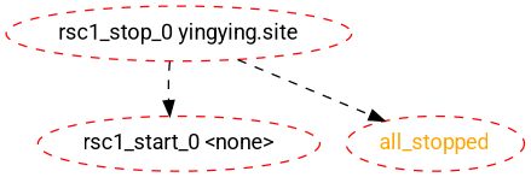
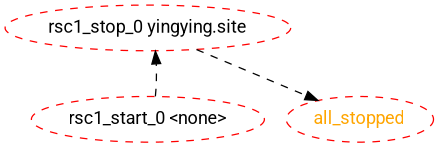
  digraph {
    fontname=Roboto
    node [color=red fontcolor=black style=dashed fontname=Roboto]
    edge [style=dashed fontname=Roboto]
    all_stopped [fontcolor=orange]
    "rsc1_start_0 <none>"
    "rsc1_stop_0 yingying.site"
    "rsc1_stop_0 yingying.site" -> all_stopped
-   "rsc1_stop_0 yingying.site" -> "rsc1_start_0 <none>"
+   "rsc1_start_0 <none>" -> "rsc1_stop_0 yingying.site"
  }
